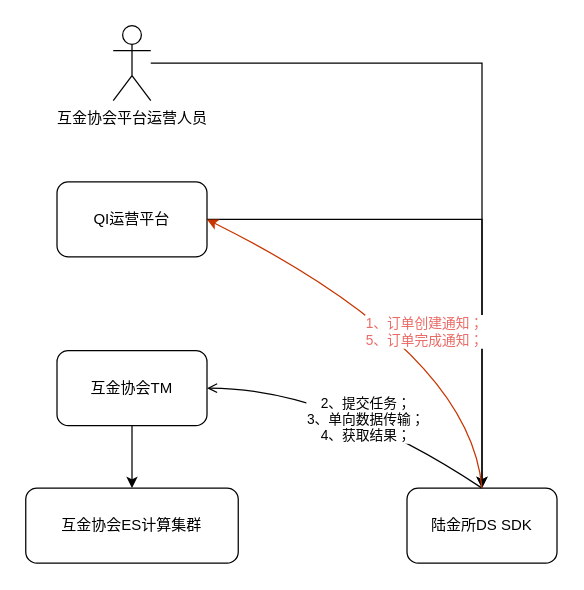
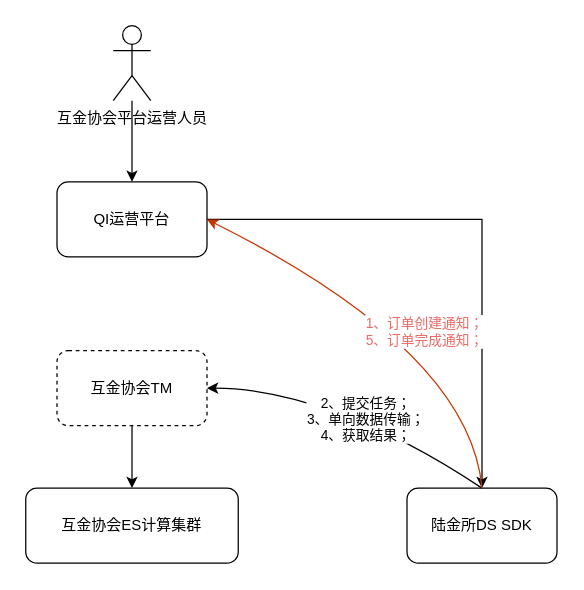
  <mxCell id="0" />
  <mxCell id="1" parent="0" />
  <mxCell id="2" value="" style="edgeStyle=orthogonalEdgeStyle;rounded=0;orthogonalLoop=1;jettySize=auto;html=1;" parent="1" source="3" target="9" edge="1"><mxGeometry relative="1" as="geometry" /></mxCell>
  <mxCell id="3" value="QI运营平台" style="rounded=1;whiteSpace=wrap;html=1;" parent="1" vertex="1"><mxGeometry x="45" y="145" width="120" height="60" as="geometry" /></mxCell>
- <mxCell id="4" value="" style="edgeStyle=orthogonalEdgeStyle;rounded=0;orthogonalLoop=1;jettySize=auto;html=1;" parent="1" source="5" target="9" edge="1"><mxGeometry relative="1" as="geometry" /></mxCell>
+ <mxCell id="4" value="" style="edgeStyle=orthogonalEdgeStyle;rounded=0;orthogonalLoop=1;jettySize=auto;html=1;" parent="1" source="5" target="3" edge="1"><mxGeometry relative="1" as="geometry" /></mxCell>
  <mxCell id="5" value="互金协会平台运营人员" style="shape=umlActor;verticalLabelPosition=bottom;verticalAlign=top;html=1;outlineConnect=0;" parent="1" vertex="1"><mxGeometry x="90" y="20" width="30" height="60" as="geometry" /></mxCell>
  <mxCell id="6" value="互金协会ES计算集群" style="rounded=1;whiteSpace=wrap;html=1;" parent="1" vertex="1"><mxGeometry x="20" y="390" width="170" height="60" as="geometry" /></mxCell>
  <mxCell id="7" value="" style="edgeStyle=orthogonalEdgeStyle;rounded=0;orthogonalLoop=1;jettySize=auto;html=1;" parent="1" source="8" target="6" edge="1"><mxGeometry relative="1" as="geometry" /></mxCell>
- <mxCell id="8" value="互金协会TM" style="rounded=1;whiteSpace=wrap;html=1;" parent="1" vertex="1"><mxGeometry x="45" y="280" width="120" height="60" as="geometry" /></mxCell>
+ <mxCell id="8" value="互金协会TM" style="rounded=1;whiteSpace=wrap;html=1;dashed=1;" parent="1" vertex="1"><mxGeometry x="45" y="280" width="120" height="60" as="geometry" /></mxCell>
  <mxCell id="9" value="陆金所DS SDK" style="rounded=1;whiteSpace=wrap;html=1;" parent="1" vertex="1"><mxGeometry x="325" y="390" width="120" height="60" as="geometry" /></mxCell>
- <mxCell id="10" value="" style="curved=1;endArrow=open;html=1;exitX=0.5;exitY=0;exitDx=0;exitDy=0;entryX=1;entryY=0.5;entryDx=0;entryDy=0;" parent="1" source="9" target="8" edge="1"><mxGeometry width="50" height="50" relative="1" as="geometry"><mxPoint x="215" y="350" as="sourcePoint" /><mxPoint x="265" y="300" as="targetPoint" /><Array as="points"><mxPoint x="325" y="350" /><mxPoint x="215" y="310" /></Array></mxGeometry></mxCell>
+ <mxCell id="10" value="" style="curved=1;endArrow=classic;html=1;exitX=0.5;exitY=0;exitDx=0;exitDy=0;entryX=1;entryY=0.5;entryDx=0;entryDy=0;" parent="1" source="9" target="8" edge="1"><mxGeometry width="50" height="50" relative="1" as="geometry"><mxPoint x="215" y="350" as="sourcePoint" /><mxPoint x="265" y="300" as="targetPoint" /><Array as="points"><mxPoint x="325" y="350" /><mxPoint x="215" y="310" /></Array></mxGeometry></mxCell>
  <mxCell id="11" value="2、提交任务；&lt;br&gt;3、单向数据传输；&lt;br&gt;4、获取结果；" style="edgeLabel;html=1;align=center;verticalAlign=middle;resizable=0;points=[];" parent="10" vertex="1" connectable="0"><mxGeometry x="-0.09" y="-3" relative="1" as="geometry"><mxPoint as="offset" /></mxGeometry></mxCell>
  <mxCell id="12" value="" style="curved=1;endArrow=classic;html=1;entryX=1;entryY=0.5;entryDx=0;entryDy=0;fillColor=#fa6800;strokeColor=#C73500;" parent="1" target="3" edge="1"><mxGeometry width="50" height="50" relative="1" as="geometry"><mxPoint x="385" y="390" as="sourcePoint" /><mxPoint x="265" y="290" as="targetPoint" /><Array as="points"><mxPoint x="375" y="280" /></Array></mxGeometry></mxCell>
  <mxCell id="13" value="1、订单创建通知；&lt;br&gt;5、订单完成通知；" style="edgeLabel;html=1;align=center;verticalAlign=middle;resizable=0;points=[];fontColor=#EA6B66;" parent="12" vertex="1" connectable="0"><mxGeometry x="-0.131" y="2" relative="1" as="geometry"><mxPoint as="offset" /></mxGeometry></mxCell>
